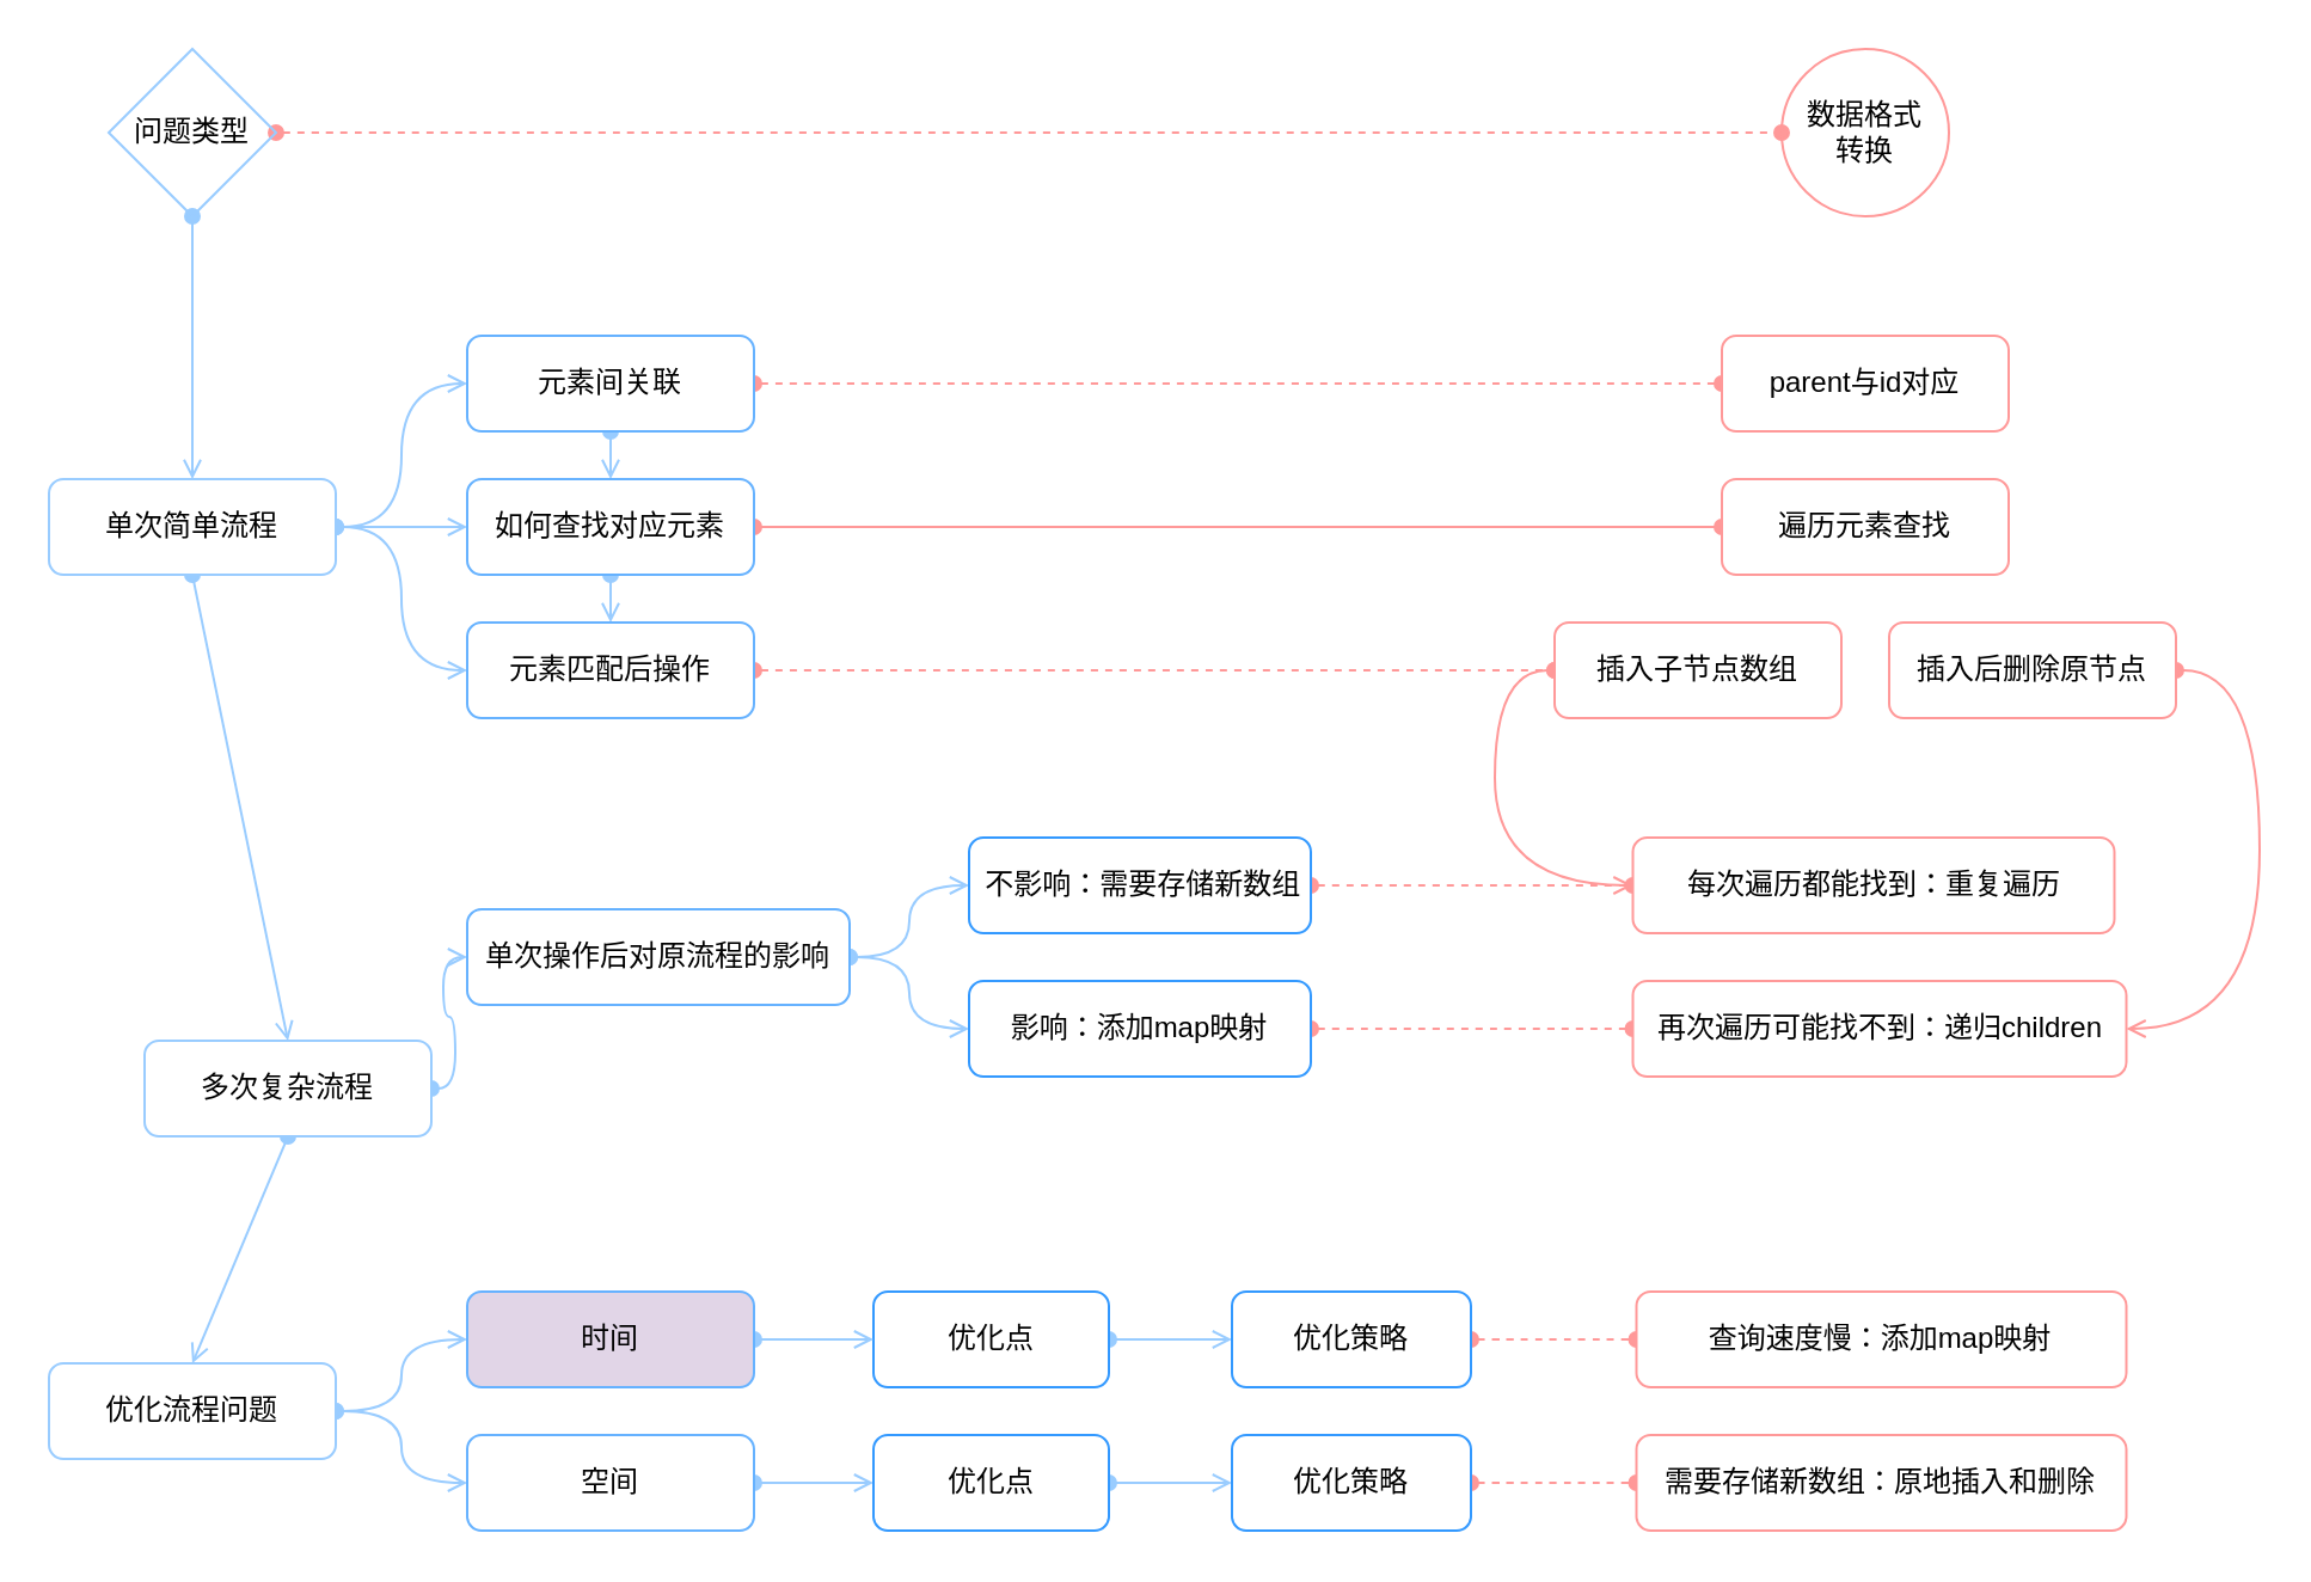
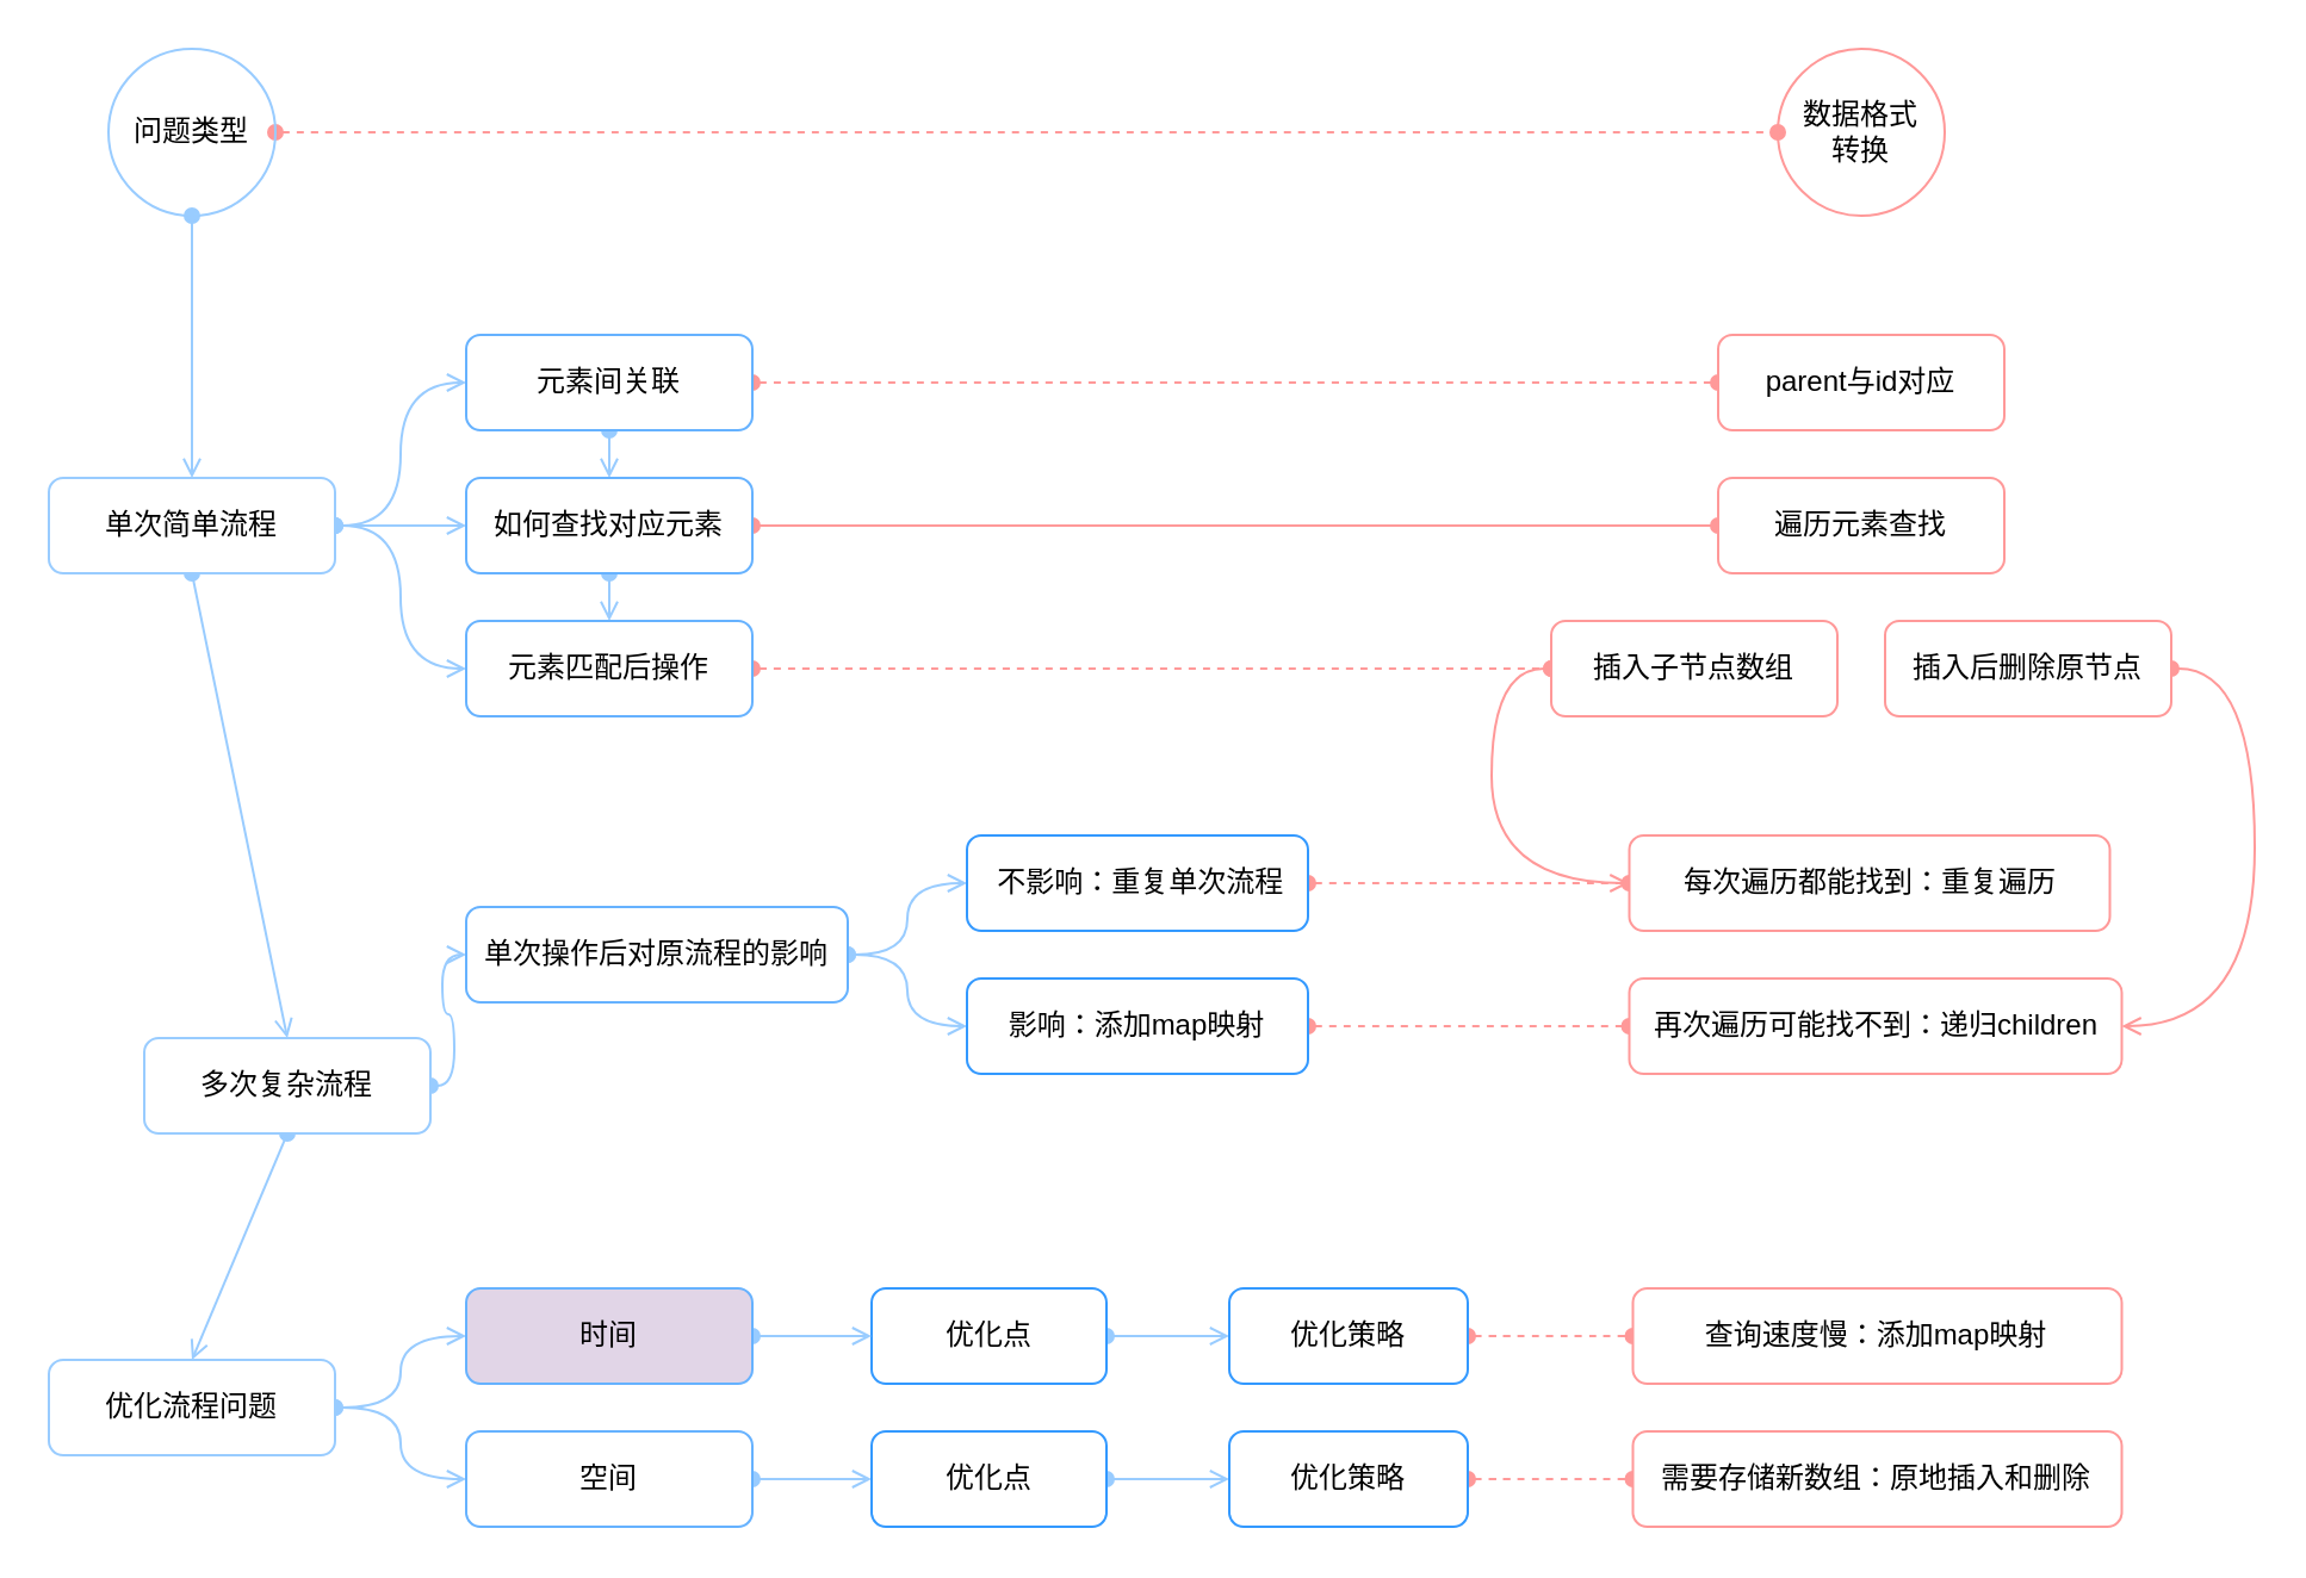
  <mxCell id="0" />
  <mxCell id="1" parent="0" />
  <mxCell id="2" style="edgeStyle=none;html=1;exitX=0.5;exitY=1;exitDx=0;exitDy=0;entryX=0.5;entryY=0;entryDx=0;entryDy=0;strokeColor=#99CCFF;startArrow=oval;startFill=1;endArrow=open;endFill=0;" edge="1" parent="1" source="6" target="20"><mxGeometry relative="1" as="geometry" /></mxCell>
  <mxCell id="3" style="edgeStyle=orthogonalEdgeStyle;html=1;exitX=1;exitY=0.5;exitDx=0;exitDy=0;entryX=0;entryY=0.5;entryDx=0;entryDy=0;strokeColor=#99CCFF;startArrow=oval;startFill=1;endArrow=open;endFill=0;curved=1;" edge="1" parent="1" source="6" target="12"><mxGeometry relative="1" as="geometry" /></mxCell>
  <mxCell id="4" style="edgeStyle=orthogonalEdgeStyle;curved=1;html=1;exitX=1;exitY=0.5;exitDx=0;exitDy=0;entryX=0;entryY=0.5;entryDx=0;entryDy=0;strokeColor=#99CCFF;startArrow=oval;startFill=1;endArrow=open;endFill=0;" edge="1" parent="1" source="6" target="15"><mxGeometry relative="1" as="geometry" /></mxCell>
  <mxCell id="5" style="edgeStyle=orthogonalEdgeStyle;curved=1;html=1;exitX=1;exitY=0.5;exitDx=0;exitDy=0;entryX=0;entryY=0.5;entryDx=0;entryDy=0;strokeColor=#99CCFF;startArrow=oval;startFill=1;endArrow=open;endFill=0;" edge="1" parent="1" source="6" target="17"><mxGeometry relative="1" as="geometry" /></mxCell>
  <mxCell id="6" value="单次简单流程" style="rounded=1;whiteSpace=wrap;html=1;strokeColor=#99CCFF;" vertex="1" parent="1"><mxGeometry x="20" y="200" width="120" height="40" as="geometry" /></mxCell>
  <mxCell id="7" style="edgeStyle=none;html=1;exitX=0.5;exitY=1;exitDx=0;exitDy=0;entryX=0.5;entryY=0;entryDx=0;entryDy=0;startArrow=oval;startFill=1;endArrow=open;endFill=0;strokeColor=#99CCFF;" edge="1" parent="1" source="9" target="6"><mxGeometry relative="1" as="geometry" /></mxCell>
  <mxCell id="8" style="edgeStyle=orthogonalEdgeStyle;curved=1;html=1;exitX=1;exitY=0.5;exitDx=0;exitDy=0;entryX=0;entryY=0.5;entryDx=0;entryDy=0;strokeColor=#FF9999;startArrow=oval;startFill=1;endArrow=oval;endFill=1;dashed=1;" edge="1" parent="1" source="9" target="43"><mxGeometry relative="1" as="geometry" /></mxCell>
- <mxCell id="9" value="问题类型" style="rhombus;whiteSpace=wrap;html=1;aspect=fixed;fillColor=none;strokeColor=#99CCFF;" vertex="1" parent="1"><mxGeometry x="45" y="20" width="70" height="70" as="geometry" /></mxCell>
+ <mxCell id="9" value="问题类型" style="ellipse;whiteSpace=wrap;html=1;aspect=fixed;fillColor=none;strokeColor=#99CCFF;" vertex="1" parent="1"><mxGeometry x="45" y="20" width="70" height="70" as="geometry" /></mxCell>
  <mxCell id="10" style="edgeStyle=orthogonalEdgeStyle;curved=1;html=1;exitX=0.5;exitY=1;exitDx=0;exitDy=0;entryX=0.5;entryY=0;entryDx=0;entryDy=0;strokeColor=#99CCFF;startArrow=oval;startFill=1;endArrow=open;endFill=0;" edge="1" parent="1" source="12" target="15"><mxGeometry relative="1" as="geometry" /></mxCell>
  <mxCell id="11" style="edgeStyle=orthogonalEdgeStyle;curved=1;html=1;exitX=1;exitY=0.5;exitDx=0;exitDy=0;entryX=0;entryY=0.5;entryDx=0;entryDy=0;dashed=1;strokeColor=#FF9999;startArrow=oval;startFill=1;endArrow=oval;endFill=1;" edge="1" parent="1" source="12" target="44"><mxGeometry relative="1" as="geometry" /></mxCell>
  <mxCell id="12" value="元素间关联" style="rounded=1;whiteSpace=wrap;html=1;strokeColor=#66B2FF;" vertex="1" parent="1"><mxGeometry x="195" y="140" width="120" height="40" as="geometry" /></mxCell>
  <mxCell id="13" style="edgeStyle=orthogonalEdgeStyle;curved=1;html=1;exitX=0.5;exitY=1;exitDx=0;exitDy=0;entryX=0.5;entryY=0;entryDx=0;entryDy=0;strokeColor=#99CCFF;startArrow=oval;startFill=1;endArrow=open;endFill=0;" edge="1" parent="1" source="15" target="17"><mxGeometry relative="1" as="geometry" /></mxCell>
  <mxCell id="14" style="edgeStyle=orthogonalEdgeStyle;curved=1;html=1;exitX=1;exitY=0.5;exitDx=0;exitDy=0;entryX=0;entryY=0.5;entryDx=0;entryDy=0;dashed=0;strokeColor=#FF9999;startArrow=oval;startFill=1;endArrow=oval;endFill=1;" edge="1" parent="1" source="15" target="45"><mxGeometry relative="1" as="geometry" /></mxCell>
  <mxCell id="15" value="如何查找对应元素" style="rounded=1;whiteSpace=wrap;html=1;strokeColor=#66B2FF;" vertex="1" parent="1"><mxGeometry x="195" y="200" width="120" height="40" as="geometry" /></mxCell>
  <mxCell id="16" style="edgeStyle=orthogonalEdgeStyle;curved=1;html=1;exitX=1;exitY=0.5;exitDx=0;exitDy=0;entryX=0;entryY=0.5;entryDx=0;entryDy=0;dashed=1;strokeColor=#FF9999;startArrow=oval;startFill=1;endArrow=oval;endFill=1;" edge="1" parent="1" source="17" target="47"><mxGeometry relative="1" as="geometry" /></mxCell>
  <mxCell id="17" value="元素匹配后操作" style="rounded=1;whiteSpace=wrap;html=1;strokeColor=#66B2FF;" vertex="1" parent="1"><mxGeometry x="195" y="260" width="120" height="40" as="geometry" /></mxCell>
  <mxCell id="18" style="edgeStyle=none;html=1;exitX=0.5;exitY=1;exitDx=0;exitDy=0;entryX=0.5;entryY=0;entryDx=0;entryDy=0;strokeColor=#99CCFF;startArrow=oval;startFill=1;endArrow=open;endFill=0;" edge="1" parent="1" source="20" target="30"><mxGeometry relative="1" as="geometry" /></mxCell>
  <mxCell id="19" style="edgeStyle=orthogonalEdgeStyle;curved=1;html=1;exitX=1;exitY=0.5;exitDx=0;exitDy=0;entryX=0;entryY=0.5;entryDx=0;entryDy=0;strokeColor=#99CCFF;startArrow=oval;startFill=1;endArrow=open;endFill=0;" edge="1" parent="1" source="20" target="23"><mxGeometry relative="1" as="geometry" /></mxCell>
  <mxCell id="20" value="多次复杂流程" style="rounded=1;whiteSpace=wrap;html=1;strokeColor=#99CCFF;" vertex="1" parent="1"><mxGeometry x="60" y="435" width="120" height="40" as="geometry" /></mxCell>
  <mxCell id="21" style="edgeStyle=orthogonalEdgeStyle;curved=1;html=1;exitX=1;exitY=0.5;exitDx=0;exitDy=0;entryX=0;entryY=0.5;entryDx=0;entryDy=0;strokeColor=#99CCFF;startArrow=oval;startFill=1;endArrow=open;endFill=0;" edge="1" parent="1" source="23" target="27"><mxGeometry relative="1" as="geometry" /></mxCell>
  <mxCell id="22" style="edgeStyle=orthogonalEdgeStyle;curved=1;html=1;exitX=1;exitY=0.5;exitDx=0;exitDy=0;entryX=0;entryY=0.5;entryDx=0;entryDy=0;strokeColor=#99CCFF;startArrow=oval;startFill=1;endArrow=open;endFill=0;" edge="1" parent="1" source="23" target="25"><mxGeometry relative="1" as="geometry" /></mxCell>
  <mxCell id="23" value="单次操作后对原流程的影响" style="rounded=1;whiteSpace=wrap;html=1;strokeColor=#66B2FF;" vertex="1" parent="1"><mxGeometry x="195" y="380" width="160" height="40" as="geometry" /></mxCell>
  <mxCell id="24" style="edgeStyle=orthogonalEdgeStyle;curved=1;html=1;exitX=1;exitY=0.5;exitDx=0;exitDy=0;entryX=0;entryY=0.5;entryDx=0;entryDy=0;dashed=1;strokeColor=#FF9999;startArrow=oval;startFill=1;endArrow=oval;endFill=1;" edge="1" parent="1" source="25" target="48"><mxGeometry relative="1" as="geometry" /></mxCell>
  <mxCell id="25" value="影响：添加map映射" style="rounded=1;whiteSpace=wrap;html=1;strokeColor=#3399FF;" vertex="1" parent="1"><mxGeometry x="405" y="410" width="143" height="40" as="geometry" /></mxCell>
  <mxCell id="26" style="edgeStyle=orthogonalEdgeStyle;curved=1;html=1;exitX=1;exitY=0.5;exitDx=0;exitDy=0;dashed=1;strokeColor=#FF9999;startArrow=oval;startFill=1;endArrow=oval;endFill=1;entryX=0;entryY=0.5;entryDx=0;entryDy=0;" edge="1" parent="1" source="27" target="49"><mxGeometry relative="1" as="geometry"><mxPoint x="665" y="370.231" as="targetPoint" /></mxGeometry></mxCell>
- <mxCell id="27" value="&amp;nbsp;不影响：需要存储新数组" style="rounded=1;whiteSpace=wrap;html=1;strokeColor=#3399FF;" vertex="1" parent="1"><mxGeometry x="405" y="350" width="143" height="40" as="geometry" /></mxCell>
+ <mxCell id="27" value="&amp;nbsp;不影响：重复单次流程" style="rounded=1;whiteSpace=wrap;html=1;strokeColor=#3399FF;" vertex="1" parent="1"><mxGeometry x="405" y="350" width="143" height="40" as="geometry" /></mxCell>
  <mxCell id="28" style="edgeStyle=orthogonalEdgeStyle;curved=1;html=1;exitX=1;exitY=0.5;exitDx=0;exitDy=0;entryX=0;entryY=0.5;entryDx=0;entryDy=0;strokeColor=#99CCFF;startArrow=oval;startFill=1;endArrow=open;endFill=0;" edge="1" parent="1" source="30" target="36"><mxGeometry relative="1" as="geometry" /></mxCell>
  <mxCell id="29" style="edgeStyle=orthogonalEdgeStyle;curved=1;html=1;exitX=1;exitY=0.5;exitDx=0;exitDy=0;entryX=0;entryY=0.5;entryDx=0;entryDy=0;strokeColor=#99CCFF;startArrow=oval;startFill=1;endArrow=open;endFill=0;" edge="1" parent="1" source="30" target="32"><mxGeometry relative="1" as="geometry" /></mxCell>
  <mxCell id="30" value="优化流程问题" style="rounded=1;whiteSpace=wrap;html=1;strokeColor=#99CCFF;" vertex="1" parent="1"><mxGeometry x="20" y="570" width="120" height="40" as="geometry" /></mxCell>
  <mxCell id="31" style="edgeStyle=orthogonalEdgeStyle;curved=1;html=1;exitX=1;exitY=0.5;exitDx=0;exitDy=0;entryX=0;entryY=0.5;entryDx=0;entryDy=0;strokeColor=#99CCFF;startArrow=oval;startFill=1;endArrow=open;endFill=0;" edge="1" parent="1" source="32" target="40"><mxGeometry relative="1" as="geometry" /></mxCell>
  <mxCell id="32" value="空间" style="rounded=1;whiteSpace=wrap;html=1;strokeColor=#66B2FF;" vertex="1" parent="1"><mxGeometry x="195" y="600" width="120" height="40" as="geometry" /></mxCell>
  <mxCell id="33" style="edgeStyle=orthogonalEdgeStyle;curved=1;html=1;exitX=1;exitY=0.5;exitDx=0;exitDy=0;entryX=0;entryY=0.5;entryDx=0;entryDy=0;strokeColor=#99CCFF;startArrow=oval;startFill=1;endArrow=open;endFill=0;" edge="1" parent="1" source="34" target="38"><mxGeometry relative="1" as="geometry" /></mxCell>
  <mxCell id="34" value="优化点" style="rounded=1;whiteSpace=wrap;html=1;strokeColor=#3399FF;" vertex="1" parent="1"><mxGeometry x="365" y="540" width="98.5" height="40" as="geometry" /></mxCell>
  <mxCell id="35" style="edgeStyle=orthogonalEdgeStyle;curved=1;html=1;exitX=1;exitY=0.5;exitDx=0;exitDy=0;entryX=0;entryY=0.5;entryDx=0;entryDy=0;strokeColor=#99CCFF;startArrow=oval;startFill=1;endArrow=open;endFill=0;" edge="1" parent="1" source="36" target="34"><mxGeometry relative="1" as="geometry" /></mxCell>
  <mxCell id="36" value="时间" style="rounded=1;whiteSpace=wrap;html=1;strokeColor=#66B2FF;fillColor=#e1d5e7;" vertex="1" parent="1"><mxGeometry x="195" y="540" width="120" height="40" as="geometry" /></mxCell>
  <mxCell id="37" style="edgeStyle=orthogonalEdgeStyle;curved=1;html=1;exitX=1;exitY=0.5;exitDx=0;exitDy=0;entryX=0;entryY=0.5;entryDx=0;entryDy=0;dashed=1;strokeColor=#FF9999;startArrow=oval;startFill=1;endArrow=oval;endFill=1;" edge="1" parent="1" source="38" target="50"><mxGeometry relative="1" as="geometry" /></mxCell>
  <mxCell id="38" value="优化策略" style="rounded=1;whiteSpace=wrap;html=1;strokeColor=#3399FF;" vertex="1" parent="1"><mxGeometry x="515" y="540" width="100" height="40" as="geometry" /></mxCell>
  <mxCell id="39" style="edgeStyle=orthogonalEdgeStyle;curved=1;html=1;exitX=1;exitY=0.5;exitDx=0;exitDy=0;entryX=0;entryY=0.5;entryDx=0;entryDy=0;strokeColor=#99CCFF;startArrow=oval;startFill=1;endArrow=open;endFill=0;" edge="1" parent="1" source="40" target="42"><mxGeometry relative="1" as="geometry" /></mxCell>
  <mxCell id="40" value="优化点" style="rounded=1;whiteSpace=wrap;html=1;strokeColor=#3399FF;" vertex="1" parent="1"><mxGeometry x="365" y="600" width="98.5" height="40" as="geometry" /></mxCell>
  <mxCell id="41" style="edgeStyle=orthogonalEdgeStyle;curved=1;html=1;exitX=1;exitY=0.5;exitDx=0;exitDy=0;entryX=0;entryY=0.5;entryDx=0;entryDy=0;dashed=1;strokeColor=#FF9999;startArrow=oval;startFill=1;endArrow=oval;endFill=1;" edge="1" parent="1" source="42" target="51"><mxGeometry relative="1" as="geometry" /></mxCell>
  <mxCell id="42" value="优化策略" style="rounded=1;whiteSpace=wrap;html=1;strokeColor=#3399FF;" vertex="1" parent="1"><mxGeometry x="515" y="600" width="100" height="40" as="geometry" /></mxCell>
  <mxCell id="43" value="数据格式&lt;br&gt;转换" style="ellipse;whiteSpace=wrap;html=1;aspect=fixed;fillColor=none;strokeColor=#FF9999;" vertex="1" parent="1"><mxGeometry x="745" y="20" width="70" height="70" as="geometry" /></mxCell>
  <mxCell id="44" value="parent与id对应" style="rounded=1;whiteSpace=wrap;html=1;strokeColor=#FF9999;" vertex="1" parent="1"><mxGeometry x="720" y="140" width="120" height="40" as="geometry" /></mxCell>
  <mxCell id="45" value="遍历元素查找" style="rounded=1;whiteSpace=wrap;html=1;strokeColor=#FF9999;" vertex="1" parent="1"><mxGeometry x="720" y="200" width="120" height="40" as="geometry" /></mxCell>
  <mxCell id="46" style="edgeStyle=orthogonalEdgeStyle;curved=1;html=1;exitX=0;exitY=0.5;exitDx=0;exitDy=0;entryX=0;entryY=0.5;entryDx=0;entryDy=0;strokeColor=#FF9999;startArrow=oval;startFill=1;endArrow=open;endFill=0;" edge="1" parent="1" source="47" target="49"><mxGeometry relative="1" as="geometry"><Array as="points"><mxPoint x="625" y="280" /><mxPoint x="625" y="370" /></Array></mxGeometry></mxCell>
  <mxCell id="47" value="插入子节点数组" style="rounded=1;whiteSpace=wrap;html=1;strokeColor=#FF9999;" vertex="1" parent="1"><mxGeometry x="650" y="260" width="120" height="40" as="geometry" /></mxCell>
  <mxCell id="48" value="再次遍历可能找不到：递归children" style="rounded=1;whiteSpace=wrap;html=1;strokeColor=#FF9999;" vertex="1" parent="1"><mxGeometry x="682.75" y="410" width="206.5" height="40" as="geometry" /></mxCell>
  <mxCell id="49" value="每次遍历都能找到：重复遍历" style="rounded=1;whiteSpace=wrap;html=1;strokeColor=#FF9999;" vertex="1" parent="1"><mxGeometry x="682.75" y="350" width="201.5" height="40" as="geometry" /></mxCell>
  <mxCell id="50" value="查询速度慢：添加map映射" style="rounded=1;whiteSpace=wrap;html=1;strokeColor=#FF9999;" vertex="1" parent="1"><mxGeometry x="684.25" y="540" width="205" height="40" as="geometry" /></mxCell>
  <mxCell id="51" value="需要存储新数组：原地插入和删除" style="rounded=1;whiteSpace=wrap;html=1;strokeColor=#FF9999;" vertex="1" parent="1"><mxGeometry x="684.25" y="600" width="205" height="40" as="geometry" /></mxCell>
  <mxCell id="52" style="edgeStyle=orthogonalEdgeStyle;curved=1;html=1;exitX=1;exitY=0.5;exitDx=0;exitDy=0;entryX=1;entryY=0.5;entryDx=0;entryDy=0;strokeColor=#FF9999;startArrow=oval;startFill=1;endArrow=open;endFill=0;" edge="1" parent="1" source="53" target="48"><mxGeometry relative="1" as="geometry"><Array as="points"><mxPoint x="945" y="280" /><mxPoint x="945" y="430" /></Array></mxGeometry></mxCell>
  <mxCell id="53" value="插入后删除原节点" style="rounded=1;whiteSpace=wrap;html=1;strokeColor=#FF9999;" vertex="1" parent="1"><mxGeometry x="790" y="260" width="120" height="40" as="geometry" /></mxCell>
